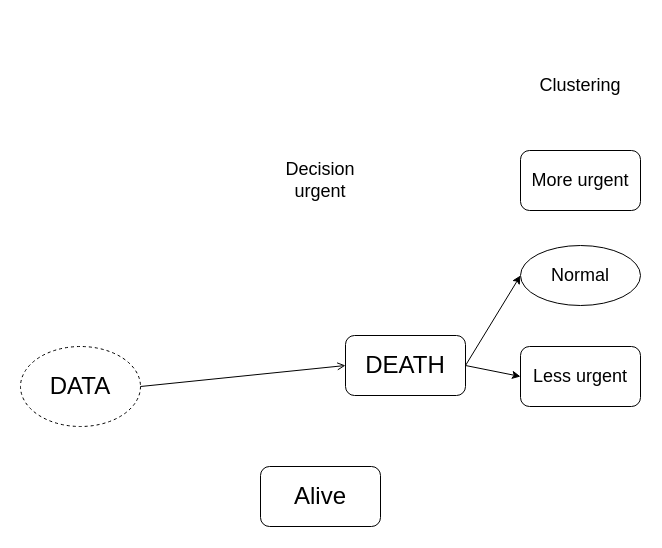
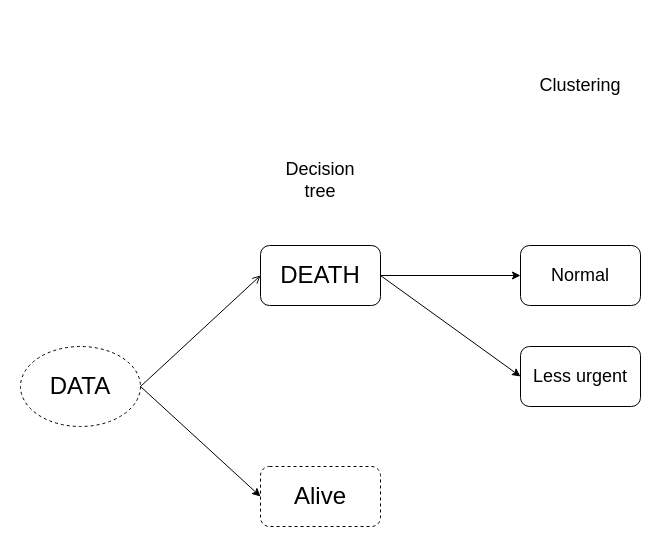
  <mxCell id="0" />
  <mxCell id="1" parent="0" />
  <mxCell id="2" value="&lt;font style=&quot;font-size: 24px&quot;&gt;DATA&lt;/font&gt;" style="ellipse;whiteSpace=wrap;html=1;dashed=1;" parent="1" vertex="1"><mxGeometry x="20" y="346" width="120" height="80" as="geometry" /></mxCell>
  <mxCell id="3" value="" style="endArrow=open;html=1;exitX=1;exitY=0.5;exitDx=0;exitDy=0;entryX=0;entryY=0.5;entryDx=0;entryDy=0;" parent="1" edge="1" target="6" source="2"><mxGeometry width="50" height="50" relative="1" as="geometry"><mxPoint x="290" y="361" as="sourcePoint" /><mxPoint x="160" y="236" as="targetPoint" /></mxGeometry></mxCell>
- <mxCell id="5" value="&lt;font style=&quot;font-size: 24px&quot;&gt;Alive&lt;/font&gt;" style="rounded=1;whiteSpace=wrap;html=1;" parent="1" vertex="1"><mxGeometry x="260" y="466" width="120" height="60" as="geometry" /></mxCell>
- <mxCell id="6" value="&lt;font style=&quot;font-size: 24px&quot;&gt;DEATH&lt;/font&gt;" style="rounded=1;whiteSpace=wrap;html=1;" parent="1" vertex="1"><mxGeometry x="345" y="335" width="120" height="60" as="geometry" /></mxCell>
- <mxCell id="7" value="&lt;font style=&quot;font-size: 18px&quot;&gt;Decision urgent&lt;/font&gt;" style="text;html=1;strokeColor=none;fillColor=none;align=center;verticalAlign=middle;whiteSpace=wrap;rounded=0;" parent="1" vertex="1"><mxGeometry x="280" y="115" width="80" height="130" as="geometry" /></mxCell>
+ <mxCell id="4" value="" style="endArrow=classic;html=1;exitX=1;exitY=0.5;exitDx=0;exitDy=0;entryX=0;entryY=0.5;entryDx=0;entryDy=0;" parent="1" edge="1" target="5" source="2"><mxGeometry width="50" height="50" relative="1" as="geometry"><mxPoint x="290" y="441" as="sourcePoint" /><mxPoint x="210" y="596" as="targetPoint" /></mxGeometry></mxCell>
+ <mxCell id="5" value="&lt;font style=&quot;font-size: 24px&quot;&gt;Alive&lt;/font&gt;" style="rounded=1;whiteSpace=wrap;html=1;dashed=1;" parent="1" vertex="1"><mxGeometry x="260" y="466" width="120" height="60" as="geometry" /></mxCell>
+ <mxCell id="6" value="&lt;font style=&quot;font-size: 24px&quot;&gt;DEATH&lt;/font&gt;" style="rounded=1;whiteSpace=wrap;html=1;" parent="1" vertex="1"><mxGeometry x="260" y="245" width="120" height="60" as="geometry" /></mxCell>
+ <mxCell id="7" value="&lt;font style=&quot;font-size: 18px&quot;&gt;Decision tree&lt;/font&gt;" style="text;html=1;strokeColor=none;fillColor=none;align=center;verticalAlign=middle;whiteSpace=wrap;rounded=0;" parent="1" vertex="1"><mxGeometry x="280" y="115" width="80" height="130" as="geometry" /></mxCell>
  <mxCell id="8" value="" style="endArrow=classic;html=1;exitX=1;exitY=0.5;exitDx=0;exitDy=0;entryX=0;entryY=0.5;entryDx=0;entryDy=0;" parent="1" edge="1" target="11" source="6"><mxGeometry width="50" height="50" relative="1" as="geometry"><mxPoint x="520" y="241" as="sourcePoint" /><mxPoint x="310" y="76" as="targetPoint" /></mxGeometry></mxCell>
  <mxCell id="9" value="" style="endArrow=classic;html=1;exitX=1;exitY=0.5;exitDx=0;exitDy=0;entryX=0;entryY=0.5;entryDx=0;entryDy=0;" parent="1" edge="1" target="12" source="6"><mxGeometry width="50" height="50" relative="1" as="geometry"><mxPoint x="530" y="270.5" as="sourcePoint" /><mxPoint x="320" y="366" as="targetPoint" /></mxGeometry></mxCell>
- <mxCell id="10" value="&lt;font style=&quot;font-size: 18px&quot;&gt;More urgent&lt;/font&gt;" style="rounded=1;whiteSpace=wrap;html=1;" parent="1" vertex="1"><mxGeometry x="520" y="150" width="120" height="60" as="geometry" /></mxCell>
- <mxCell id="11" value="&lt;font style=&quot;font-size: 18px&quot;&gt;Normal&lt;/font&gt;" style="ellipse;whiteSpace=wrap;html=1;" parent="1" vertex="1"><mxGeometry x="520" y="245" width="120" height="60" as="geometry" /></mxCell>
+ <mxCell id="11" value="&lt;font style=&quot;font-size: 18px&quot;&gt;Normal&lt;/font&gt;" style="rounded=1;whiteSpace=wrap;html=1;" parent="1" vertex="1"><mxGeometry x="520" y="245" width="120" height="60" as="geometry" /></mxCell>
  <mxCell id="12" value="&lt;font style=&quot;font-size: 18px&quot;&gt;Less urgent&lt;/font&gt;" style="rounded=1;whiteSpace=wrap;html=1;" parent="1" vertex="1"><mxGeometry x="520" y="346" width="120" height="60" as="geometry" /></mxCell>
  <mxCell id="13" value="&lt;font style=&quot;font-size: 18px&quot;&gt;Clustering&lt;br&gt;&lt;/font&gt;" style="text;html=1;strokeColor=none;fillColor=none;align=center;verticalAlign=middle;whiteSpace=wrap;rounded=0;" parent="1" vertex="1"><mxGeometry x="540" y="20" width="80" height="130" as="geometry" /></mxCell>
